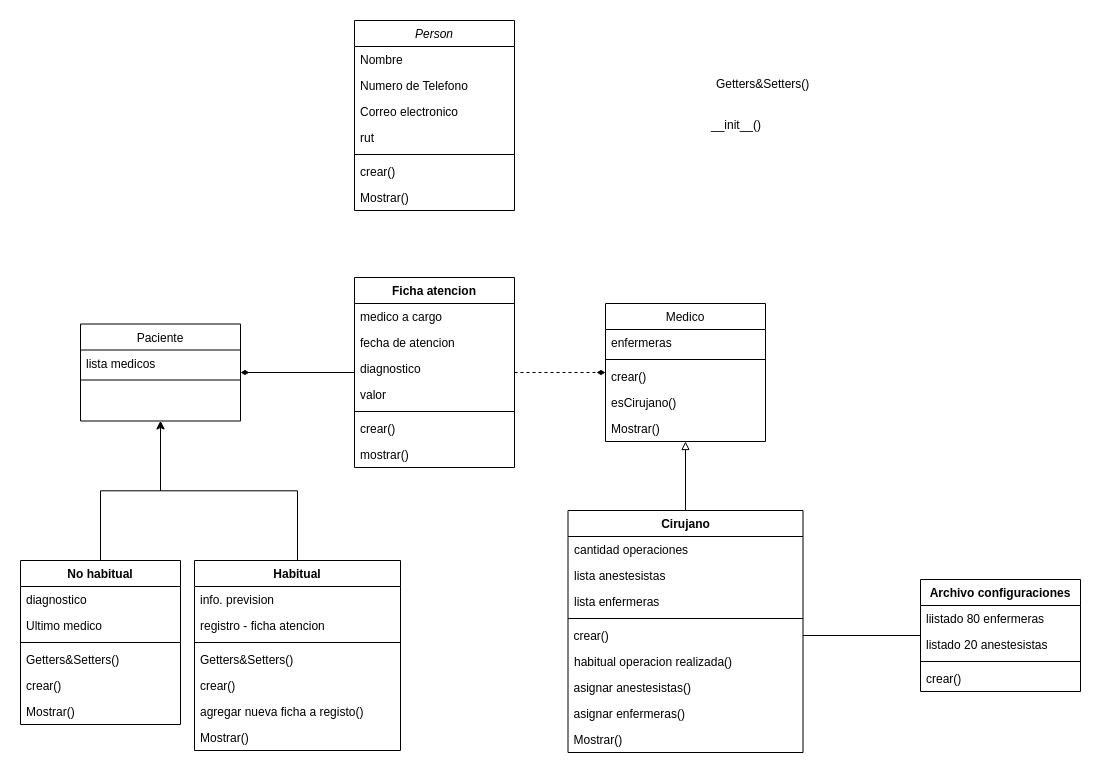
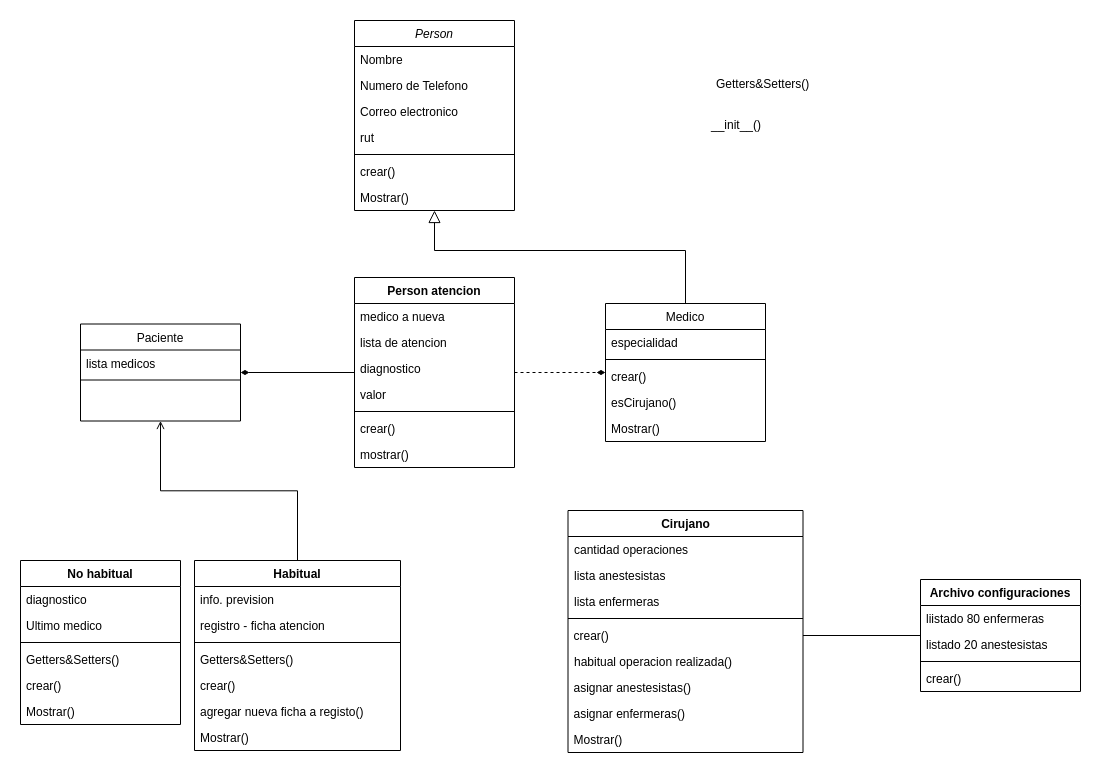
  <mxCell id="0" />
  <mxCell id="1" parent="0" />
  <mxCell id="2" value="Person" style="swimlane;fontStyle=2;align=center;verticalAlign=top;childLayout=stackLayout;horizontal=1;startSize=26;horizontalStack=0;resizeParent=1;resizeLast=0;collapsible=1;marginBottom=0;rounded=0;shadow=0;strokeWidth=1;" parent="1" vertex="1"><mxGeometry x="354" y="20" width="160" height="190" as="geometry"><mxRectangle x="230" y="140" width="160" height="26" as="alternateBounds" /></mxGeometry></mxCell>
  <mxCell id="3" value="Nombre    " style="text;align=left;verticalAlign=top;spacingLeft=4;spacingRight=4;overflow=hidden;rotatable=0;points=[[0,0.5],[1,0.5]];portConstraint=eastwest;" parent="2" vertex="1"><mxGeometry y="26" width="160" height="26" as="geometry" /></mxCell>
  <mxCell id="4" value="Numero de Telefono" style="text;align=left;verticalAlign=top;spacingLeft=4;spacingRight=4;overflow=hidden;rotatable=0;points=[[0,0.5],[1,0.5]];portConstraint=eastwest;rounded=0;shadow=0;html=0;" parent="2" vertex="1"><mxGeometry y="52" width="160" height="26" as="geometry" /></mxCell>
  <mxCell id="5" value="Correo electronico" style="text;align=left;verticalAlign=top;spacingLeft=4;spacingRight=4;overflow=hidden;rotatable=0;points=[[0,0.5],[1,0.5]];portConstraint=eastwest;rounded=0;shadow=0;html=0;" parent="2" vertex="1"><mxGeometry y="78" width="160" height="26" as="geometry" /></mxCell>
  <mxCell id="6" value="rut" style="text;align=left;verticalAlign=top;spacingLeft=4;spacingRight=4;overflow=hidden;rotatable=0;points=[[0,0.5],[1,0.5]];portConstraint=eastwest;" vertex="1" parent="2"><mxGeometry y="104" width="160" height="26" as="geometry" /></mxCell>
  <mxCell id="7" value="" style="line;html=1;strokeWidth=1;align=left;verticalAlign=middle;spacingTop=-1;spacingLeft=3;spacingRight=3;rotatable=0;labelPosition=right;points=[];portConstraint=eastwest;" parent="2" vertex="1"><mxGeometry y="130" width="160" height="8" as="geometry" /></mxCell>
  <mxCell id="8" value="crear()" style="text;align=left;verticalAlign=top;spacingLeft=4;spacingRight=4;overflow=hidden;rotatable=0;points=[[0,0.5],[1,0.5]];portConstraint=eastwest;" vertex="1" parent="2"><mxGeometry y="138" width="160" height="26" as="geometry" /></mxCell>
  <mxCell id="9" value="Mostrar()" style="text;align=left;verticalAlign=top;spacingLeft=4;spacingRight=4;overflow=hidden;rotatable=0;points=[[0,0.5],[1,0.5]];portConstraint=eastwest;" parent="2" vertex="1"><mxGeometry y="164" width="160" height="26" as="geometry" /></mxCell>
  <mxCell id="10" value="Paciente" style="swimlane;fontStyle=0;align=center;verticalAlign=top;childLayout=stackLayout;horizontal=1;startSize=26;horizontalStack=0;resizeParent=1;resizeLast=0;collapsible=1;marginBottom=0;rounded=0;shadow=0;strokeWidth=1;" parent="1" vertex="1"><mxGeometry x="80" y="323.5" width="160" height="97" as="geometry"><mxRectangle x="130" y="380" width="160" height="26" as="alternateBounds" /></mxGeometry></mxCell>
  <mxCell id="11" value="lista medicos " style="text;align=left;verticalAlign=top;spacingLeft=4;spacingRight=4;overflow=hidden;rotatable=0;points=[[0,0.5],[1,0.5]];portConstraint=eastwest;" parent="10" vertex="1"><mxGeometry y="26" width="160" height="26" as="geometry" /></mxCell>
  <mxCell id="12" value="" style="line;html=1;strokeWidth=1;align=left;verticalAlign=middle;spacingTop=-1;spacingLeft=3;spacingRight=3;rotatable=0;labelPosition=right;points=[];portConstraint=eastwest;" parent="10" vertex="1"><mxGeometry y="52" width="160" height="8" as="geometry" /></mxCell>
  <mxCell id="13" value="Medico" style="swimlane;fontStyle=0;align=center;verticalAlign=top;childLayout=stackLayout;horizontal=1;startSize=26;horizontalStack=0;resizeParent=1;resizeLast=0;collapsible=1;marginBottom=0;rounded=0;shadow=0;strokeWidth=1;" parent="1" vertex="1"><mxGeometry x="605" y="303" width="160" height="138" as="geometry"><mxRectangle x="340" y="380" width="170" height="26" as="alternateBounds" /></mxGeometry></mxCell>
- <mxCell id="14" value="enfermeras" style="text;align=left;verticalAlign=top;spacingLeft=4;spacingRight=4;overflow=hidden;rotatable=0;points=[[0,0.5],[1,0.5]];portConstraint=eastwest;" parent="13" vertex="1"><mxGeometry y="26" width="160" height="26" as="geometry" /></mxCell>
+ <mxCell id="14" value="especialidad" style="text;align=left;verticalAlign=top;spacingLeft=4;spacingRight=4;overflow=hidden;rotatable=0;points=[[0,0.5],[1,0.5]];portConstraint=eastwest;" parent="13" vertex="1"><mxGeometry y="26" width="160" height="26" as="geometry" /></mxCell>
  <mxCell id="15" value="" style="line;html=1;strokeWidth=1;align=left;verticalAlign=middle;spacingTop=-1;spacingLeft=3;spacingRight=3;rotatable=0;labelPosition=right;points=[];portConstraint=eastwest;" parent="13" vertex="1"><mxGeometry y="52" width="160" height="8" as="geometry" /></mxCell>
  <mxCell id="16" value="crear()" style="text;align=left;verticalAlign=top;spacingLeft=4;spacingRight=4;overflow=hidden;rotatable=0;points=[[0,0.5],[1,0.5]];portConstraint=eastwest;" vertex="1" parent="13"><mxGeometry y="60" width="160" height="26" as="geometry" /></mxCell>
  <mxCell id="17" value="esCirujano()" style="text;strokeColor=none;fillColor=none;align=left;verticalAlign=top;spacingLeft=4;spacingRight=4;overflow=hidden;rotatable=0;points=[[0,0.5],[1,0.5]];portConstraint=eastwest;whiteSpace=wrap;html=1;" vertex="1" parent="13"><mxGeometry y="86" width="160" height="26" as="geometry" /></mxCell>
  <mxCell id="18" value="Mostrar()" style="text;align=left;verticalAlign=top;spacingLeft=4;spacingRight=4;overflow=hidden;rotatable=0;points=[[0,0.5],[1,0.5]];portConstraint=eastwest;" vertex="1" parent="13"><mxGeometry y="112" width="160" height="26" as="geometry" /></mxCell>
+ <mxCell id="19" value="" style="endArrow=block;endSize=10;endFill=0;shadow=0;strokeWidth=1;rounded=0;edgeStyle=elbowEdgeStyle;elbow=vertical;" parent="1" source="13" target="2" edge="1"><mxGeometry width="160" relative="1" as="geometry"><mxPoint x="230" y="373" as="sourcePoint" /><mxPoint x="330" y="271" as="targetPoint" /><Array as="points"><mxPoint x="560" y="250" /></Array></mxGeometry></mxCell>
  <mxCell id="20" style="edgeStyle=orthogonalEdgeStyle;rounded=0;orthogonalLoop=1;jettySize=auto;html=1;endArrow=diamondThin;endFill=1;strokeWidth=1;startArrow=none;startFill=0;dashed=1;" edge="1" parent="1" source="22" target="13"><mxGeometry relative="1" as="geometry" /></mxCell>
  <mxCell id="21" style="edgeStyle=orthogonalEdgeStyle;rounded=0;orthogonalLoop=1;jettySize=auto;html=1;endArrow=diamondThin;endFill=1;" edge="1" parent="1" source="22" target="10"><mxGeometry relative="1" as="geometry" /></mxCell>
- <mxCell id="22" value="Ficha atencion" style="swimlane;fontStyle=1;align=center;verticalAlign=top;childLayout=stackLayout;horizontal=1;startSize=26;horizontalStack=0;resizeParent=1;resizeParentMax=0;resizeLast=0;collapsible=1;marginBottom=0;whiteSpace=wrap;html=1;" vertex="1" parent="1"><mxGeometry x="354" y="277" width="160" height="190" as="geometry" /></mxCell>
- <mxCell id="23" value="medico a cargo" style="text;strokeColor=none;fillColor=none;align=left;verticalAlign=top;spacingLeft=4;spacingRight=4;overflow=hidden;rotatable=0;points=[[0,0.5],[1,0.5]];portConstraint=eastwest;whiteSpace=wrap;html=1;" vertex="1" parent="22"><mxGeometry y="26" width="160" height="26" as="geometry" /></mxCell>
- <mxCell id="24" value="fecha de atencion" style="text;align=left;verticalAlign=top;spacingLeft=4;spacingRight=4;overflow=hidden;rotatable=0;points=[[0,0.5],[1,0.5]];portConstraint=eastwest;" vertex="1" parent="22"><mxGeometry y="52" width="160" height="26" as="geometry" /></mxCell>
+ <mxCell id="22" value="Person atencion" style="swimlane;fontStyle=1;align=center;verticalAlign=top;childLayout=stackLayout;horizontal=1;startSize=26;horizontalStack=0;resizeParent=1;resizeParentMax=0;resizeLast=0;collapsible=1;marginBottom=0;whiteSpace=wrap;html=1;" vertex="1" parent="1"><mxGeometry x="354" y="277" width="160" height="190" as="geometry" /></mxCell>
+ <mxCell id="23" value="medico a nueva" style="text;strokeColor=none;fillColor=none;align=left;verticalAlign=top;spacingLeft=4;spacingRight=4;overflow=hidden;rotatable=0;points=[[0,0.5],[1,0.5]];portConstraint=eastwest;whiteSpace=wrap;html=1;" vertex="1" parent="22"><mxGeometry y="26" width="160" height="26" as="geometry" /></mxCell>
+ <mxCell id="24" value="lista de atencion" style="text;align=left;verticalAlign=top;spacingLeft=4;spacingRight=4;overflow=hidden;rotatable=0;points=[[0,0.5],[1,0.5]];portConstraint=eastwest;" vertex="1" parent="22"><mxGeometry y="52" width="160" height="26" as="geometry" /></mxCell>
  <mxCell id="25" value="diagnostico" style="text;align=left;verticalAlign=top;spacingLeft=4;spacingRight=4;overflow=hidden;rotatable=0;points=[[0,0.5],[1,0.5]];portConstraint=eastwest;" vertex="1" parent="22"><mxGeometry y="78" width="160" height="26" as="geometry" /></mxCell>
  <mxCell id="26" value="valor" style="text;align=left;verticalAlign=top;spacingLeft=4;spacingRight=4;overflow=hidden;rotatable=0;points=[[0,0.5],[1,0.5]];portConstraint=eastwest;" vertex="1" parent="22"><mxGeometry y="104" width="160" height="26" as="geometry" /></mxCell>
  <mxCell id="27" value="" style="line;strokeWidth=1;fillColor=none;align=left;verticalAlign=middle;spacingTop=-1;spacingLeft=3;spacingRight=3;rotatable=0;labelPosition=right;points=[];portConstraint=eastwest;strokeColor=inherit;" vertex="1" parent="22"><mxGeometry y="130" width="160" height="8" as="geometry" /></mxCell>
  <mxCell id="28" value="crear()" style="text;align=left;verticalAlign=top;spacingLeft=4;spacingRight=4;overflow=hidden;rotatable=0;points=[[0,0.5],[1,0.5]];portConstraint=eastwest;" vertex="1" parent="22"><mxGeometry y="138" width="160" height="26" as="geometry" /></mxCell>
  <mxCell id="29" value="mostrar()" style="text;strokeColor=none;fillColor=none;align=left;verticalAlign=top;spacingLeft=4;spacingRight=4;overflow=hidden;rotatable=0;points=[[0,0.5],[1,0.5]];portConstraint=eastwest;whiteSpace=wrap;html=1;" vertex="1" parent="22"><mxGeometry y="164" width="160" height="26" as="geometry" /></mxCell>
- <mxCell id="30" style="edgeStyle=orthogonalEdgeStyle;rounded=0;orthogonalLoop=1;jettySize=auto;html=1;" edge="1" parent="1" source="31" target="10"><mxGeometry relative="1" as="geometry" /></mxCell>
  <mxCell id="31" value="No habitual" style="swimlane;fontStyle=1;align=center;verticalAlign=top;childLayout=stackLayout;horizontal=1;startSize=26;horizontalStack=0;resizeParent=1;resizeParentMax=0;resizeLast=0;collapsible=1;marginBottom=0;whiteSpace=wrap;html=1;" vertex="1" parent="1"><mxGeometry y="560" width="160" height="164" as="geometry" x="20" /></mxCell>
  <mxCell id="32" value="diagnostico" style="text;strokeColor=none;fillColor=none;align=left;verticalAlign=top;spacingLeft=4;spacingRight=4;overflow=hidden;rotatable=0;points=[[0,0.5],[1,0.5]];portConstraint=eastwest;whiteSpace=wrap;html=1;" vertex="1" parent="31"><mxGeometry y="26" width="160" height="26" as="geometry" /></mxCell>
  <mxCell id="33" value="Ultimo medico" style="text;strokeColor=none;fillColor=none;align=left;verticalAlign=top;spacingLeft=4;spacingRight=4;overflow=hidden;rotatable=0;points=[[0,0.5],[1,0.5]];portConstraint=eastwest;whiteSpace=wrap;html=1;" vertex="1" parent="31"><mxGeometry y="52" width="160" height="26" as="geometry" /></mxCell>
  <mxCell id="34" value="" style="line;strokeWidth=1;fillColor=none;align=left;verticalAlign=middle;spacingTop=-1;spacingLeft=3;spacingRight=3;rotatable=0;labelPosition=right;points=[];portConstraint=eastwest;strokeColor=inherit;" vertex="1" parent="31"><mxGeometry y="78" width="160" height="8" as="geometry" /></mxCell>
  <mxCell id="35" value="Getters&amp;Setters()" style="text;align=left;verticalAlign=top;spacingLeft=4;spacingRight=4;overflow=hidden;rotatable=0;points=[[0,0.5],[1,0.5]];portConstraint=eastwest;" vertex="1" parent="31"><mxGeometry y="86" width="160" height="26" as="geometry" /></mxCell>
  <mxCell id="36" value="crear()" style="text;align=left;verticalAlign=top;spacingLeft=4;spacingRight=4;overflow=hidden;rotatable=0;points=[[0,0.5],[1,0.5]];portConstraint=eastwest;" vertex="1" parent="31"><mxGeometry y="112" width="160" height="26" as="geometry" /></mxCell>
  <mxCell id="37" value="Mostrar()" style="text;align=left;verticalAlign=top;spacingLeft=4;spacingRight=4;overflow=hidden;rotatable=0;points=[[0,0.5],[1,0.5]];portConstraint=eastwest;" vertex="1" parent="31"><mxGeometry y="138" width="160" height="26" as="geometry" /></mxCell>
  <mxCell id="38" style="edgeStyle=orthogonalEdgeStyle;rounded=0;orthogonalLoop=1;jettySize=auto;html=1;endArrow=open;" edge="1" parent="1" source="39" target="10"><mxGeometry relative="1" as="geometry" /></mxCell>
  <mxCell id="39" value="Habitual" style="swimlane;fontStyle=1;align=center;verticalAlign=top;childLayout=stackLayout;horizontal=1;startSize=26;horizontalStack=0;resizeParent=1;resizeParentMax=0;resizeLast=0;collapsible=1;marginBottom=0;whiteSpace=wrap;html=1;" vertex="1" parent="1"><mxGeometry x="194" y="560" width="206" height="190" as="geometry" /></mxCell>
  <mxCell id="40" value="info. prevision" style="text;strokeColor=none;fillColor=none;align=left;verticalAlign=top;spacingLeft=4;spacingRight=4;overflow=hidden;rotatable=0;points=[[0,0.5],[1,0.5]];portConstraint=eastwest;whiteSpace=wrap;html=1;" vertex="1" parent="39"><mxGeometry y="26" width="206" height="26" as="geometry" /></mxCell>
  <mxCell id="41" value="registro - ficha atencion" style="text;strokeColor=none;fillColor=none;align=left;verticalAlign=top;spacingLeft=4;spacingRight=4;overflow=hidden;rotatable=0;points=[[0,0.5],[1,0.5]];portConstraint=eastwest;whiteSpace=wrap;html=1;" vertex="1" parent="39"><mxGeometry y="52" width="206" height="26" as="geometry" /></mxCell>
  <mxCell id="42" value="" style="line;strokeWidth=1;fillColor=none;align=left;verticalAlign=middle;spacingTop=-1;spacingLeft=3;spacingRight=3;rotatable=0;labelPosition=right;points=[];portConstraint=eastwest;strokeColor=inherit;" vertex="1" parent="39"><mxGeometry y="78" width="206" height="8" as="geometry" /></mxCell>
  <mxCell id="43" value="Getters&amp;Setters()" style="text;align=left;verticalAlign=top;spacingLeft=4;spacingRight=4;overflow=hidden;rotatable=0;points=[[0,0.5],[1,0.5]];portConstraint=eastwest;" vertex="1" parent="39"><mxGeometry y="86" width="206" height="26" as="geometry" /></mxCell>
  <mxCell id="44" value="crear()" style="text;align=left;verticalAlign=top;spacingLeft=4;spacingRight=4;overflow=hidden;rotatable=0;points=[[0,0.5],[1,0.5]];portConstraint=eastwest;" vertex="1" parent="39"><mxGeometry y="112" width="206" height="26" as="geometry" /></mxCell>
  <mxCell id="45" value="agregar nueva ficha a registo()" style="text;align=left;verticalAlign=top;spacingLeft=4;spacingRight=4;overflow=hidden;rotatable=0;points=[[0,0.5],[1,0.5]];portConstraint=eastwest;" vertex="1" parent="39"><mxGeometry y="138" width="206" height="26" as="geometry" /></mxCell>
  <mxCell id="46" value="Mostrar()" style="text;align=left;verticalAlign=top;spacingLeft=4;spacingRight=4;overflow=hidden;rotatable=0;points=[[0,0.5],[1,0.5]];portConstraint=eastwest;" vertex="1" parent="39"><mxGeometry y="164" width="206" height="26" as="geometry" /></mxCell>
  <mxCell id="47" style="edgeStyle=orthogonalEdgeStyle;rounded=0;orthogonalLoop=1;jettySize=auto;html=1;endArrow=none;endFill=0;" edge="1" parent="1" source="48" target="59"><mxGeometry relative="1" as="geometry" /></mxCell>
  <mxCell id="48" value="Archivo configuraciones" style="swimlane;fontStyle=1;align=center;verticalAlign=top;childLayout=stackLayout;horizontal=1;startSize=26;horizontalStack=0;resizeParent=1;resizeParentMax=0;resizeLast=0;collapsible=1;marginBottom=0;whiteSpace=wrap;html=1;" vertex="1" parent="1"><mxGeometry x="920" y="579" width="160" height="112" as="geometry" /></mxCell>
  <mxCell id="49" value="liistado 80 enfermeras" style="text;strokeColor=none;fillColor=none;align=left;verticalAlign=top;spacingLeft=4;spacingRight=4;overflow=hidden;rotatable=0;points=[[0,0.5],[1,0.5]];portConstraint=eastwest;whiteSpace=wrap;html=1;" vertex="1" parent="48"><mxGeometry y="26" width="160" height="26" as="geometry" /></mxCell>
  <mxCell id="50" value="listado 20 anestesistas" style="text;strokeColor=none;fillColor=none;align=left;verticalAlign=top;spacingLeft=4;spacingRight=4;overflow=hidden;rotatable=0;points=[[0,0.5],[1,0.5]];portConstraint=eastwest;whiteSpace=wrap;html=1;" vertex="1" parent="48"><mxGeometry y="52" width="160" height="26" as="geometry" /></mxCell>
  <mxCell id="51" value="" style="line;strokeWidth=1;fillColor=none;align=left;verticalAlign=middle;spacingTop=-1;spacingLeft=3;spacingRight=3;rotatable=0;labelPosition=right;points=[];portConstraint=eastwest;strokeColor=inherit;" vertex="1" parent="48"><mxGeometry y="78" width="160" height="8" as="geometry" /></mxCell>
  <mxCell id="52" value="crear()" style="text;align=left;verticalAlign=top;spacingLeft=4;spacingRight=4;overflow=hidden;rotatable=0;points=[[0,0.5],[1,0.5]];portConstraint=eastwest;" vertex="1" parent="48"><mxGeometry y="86" width="160" height="26" as="geometry" /></mxCell>
- <mxCell id="53" style="edgeStyle=orthogonalEdgeStyle;rounded=0;orthogonalLoop=1;jettySize=auto;html=1;endArrow=block;endFill=0;" edge="1" parent="1" source="54" target="13"><mxGeometry relative="1" as="geometry" /></mxCell>
  <mxCell id="54" value="Cirujano" style="swimlane;fontStyle=1;align=center;verticalAlign=top;childLayout=stackLayout;horizontal=1;startSize=26;horizontalStack=0;resizeParent=1;resizeParentMax=0;resizeLast=0;collapsible=1;marginBottom=0;whiteSpace=wrap;html=1;" vertex="1" parent="1"><mxGeometry x="567.5" y="510" width="235" height="242" as="geometry" /></mxCell>
  <mxCell id="55" value="cantidad operaciones" style="text;strokeColor=none;fillColor=none;align=left;verticalAlign=top;spacingLeft=4;spacingRight=4;overflow=hidden;rotatable=0;points=[[0,0.5],[1,0.5]];portConstraint=eastwest;whiteSpace=wrap;html=1;" vertex="1" parent="54"><mxGeometry y="26" width="235" height="26" as="geometry" /></mxCell>
  <mxCell id="56" value="lista anestesistas" style="text;strokeColor=none;fillColor=none;align=left;verticalAlign=top;spacingLeft=4;spacingRight=4;overflow=hidden;rotatable=0;points=[[0,0.5],[1,0.5]];portConstraint=eastwest;whiteSpace=wrap;html=1;" vertex="1" parent="54"><mxGeometry y="52" width="235" height="26" as="geometry" /></mxCell>
  <mxCell id="57" value="lista enfermeras" style="text;strokeColor=none;fillColor=none;align=left;verticalAlign=top;spacingLeft=4;spacingRight=4;overflow=hidden;rotatable=0;points=[[0,0.5],[1,0.5]];portConstraint=eastwest;whiteSpace=wrap;html=1;" vertex="1" parent="54"><mxGeometry y="78" width="235" height="26" as="geometry" /></mxCell>
  <mxCell id="58" value="" style="line;strokeWidth=1;fillColor=none;align=left;verticalAlign=middle;spacingTop=-1;spacingLeft=3;spacingRight=3;rotatable=0;labelPosition=right;points=[];portConstraint=eastwest;strokeColor=inherit;" vertex="1" parent="54"><mxGeometry y="104" width="235" height="8" as="geometry" /></mxCell>
  <mxCell id="59" value="crear()" style="text;align=left;verticalAlign=top;spacingLeft=4;spacingRight=4;overflow=hidden;rotatable=0;points=[[0,0.5],[1,0.5]];portConstraint=eastwest;" vertex="1" parent="54"><mxGeometry y="112" width="235" height="26" as="geometry" /></mxCell>
  <mxCell id="60" value="habitual operacion realizada()" style="text;strokeColor=none;fillColor=none;align=left;verticalAlign=top;spacingLeft=4;spacingRight=4;overflow=hidden;rotatable=0;points=[[0,0.5],[1,0.5]];portConstraint=eastwest;whiteSpace=wrap;html=1;" vertex="1" parent="54"><mxGeometry y="138" width="235" height="26" as="geometry" /></mxCell>
  <mxCell id="61" value="asignar anestesistas()" style="text;align=left;verticalAlign=top;spacingLeft=4;spacingRight=4;overflow=hidden;rotatable=0;points=[[0,0.5],[1,0.5]];portConstraint=eastwest;" vertex="1" parent="54"><mxGeometry y="164" width="235" height="26" as="geometry" /></mxCell>
  <mxCell id="62" value="asignar enfermeras()" style="text;align=left;verticalAlign=top;spacingLeft=4;spacingRight=4;overflow=hidden;rotatable=0;points=[[0,0.5],[1,0.5]];portConstraint=eastwest;" vertex="1" parent="54"><mxGeometry y="190" width="235" height="26" as="geometry" /></mxCell>
  <mxCell id="63" value="Mostrar()" style="text;align=left;verticalAlign=top;spacingLeft=4;spacingRight=4;overflow=hidden;rotatable=0;points=[[0,0.5],[1,0.5]];portConstraint=eastwest;" vertex="1" parent="54"><mxGeometry y="216" width="235" height="26" as="geometry" /></mxCell>
  <mxCell id="64" value="Getters&amp;Setters()" style="text;align=left;verticalAlign=top;spacingLeft=4;spacingRight=4;overflow=hidden;rotatable=0;points=[[0,0.5],[1,0.5]];portConstraint=eastwest;" vertex="1" parent="1"><mxGeometry x="710" y="70" width="160" height="26" as="geometry" /></mxCell>
  <mxCell id="65" value="__init__()" style="text;align=left;verticalAlign=top;spacingLeft=4;spacingRight=4;overflow=hidden;rotatable=0;points=[[0,0.5],[1,0.5]];portConstraint=eastwest;" vertex="1" parent="1"><mxGeometry x="705" y="111" width="160" height="26" as="geometry" /></mxCell>
